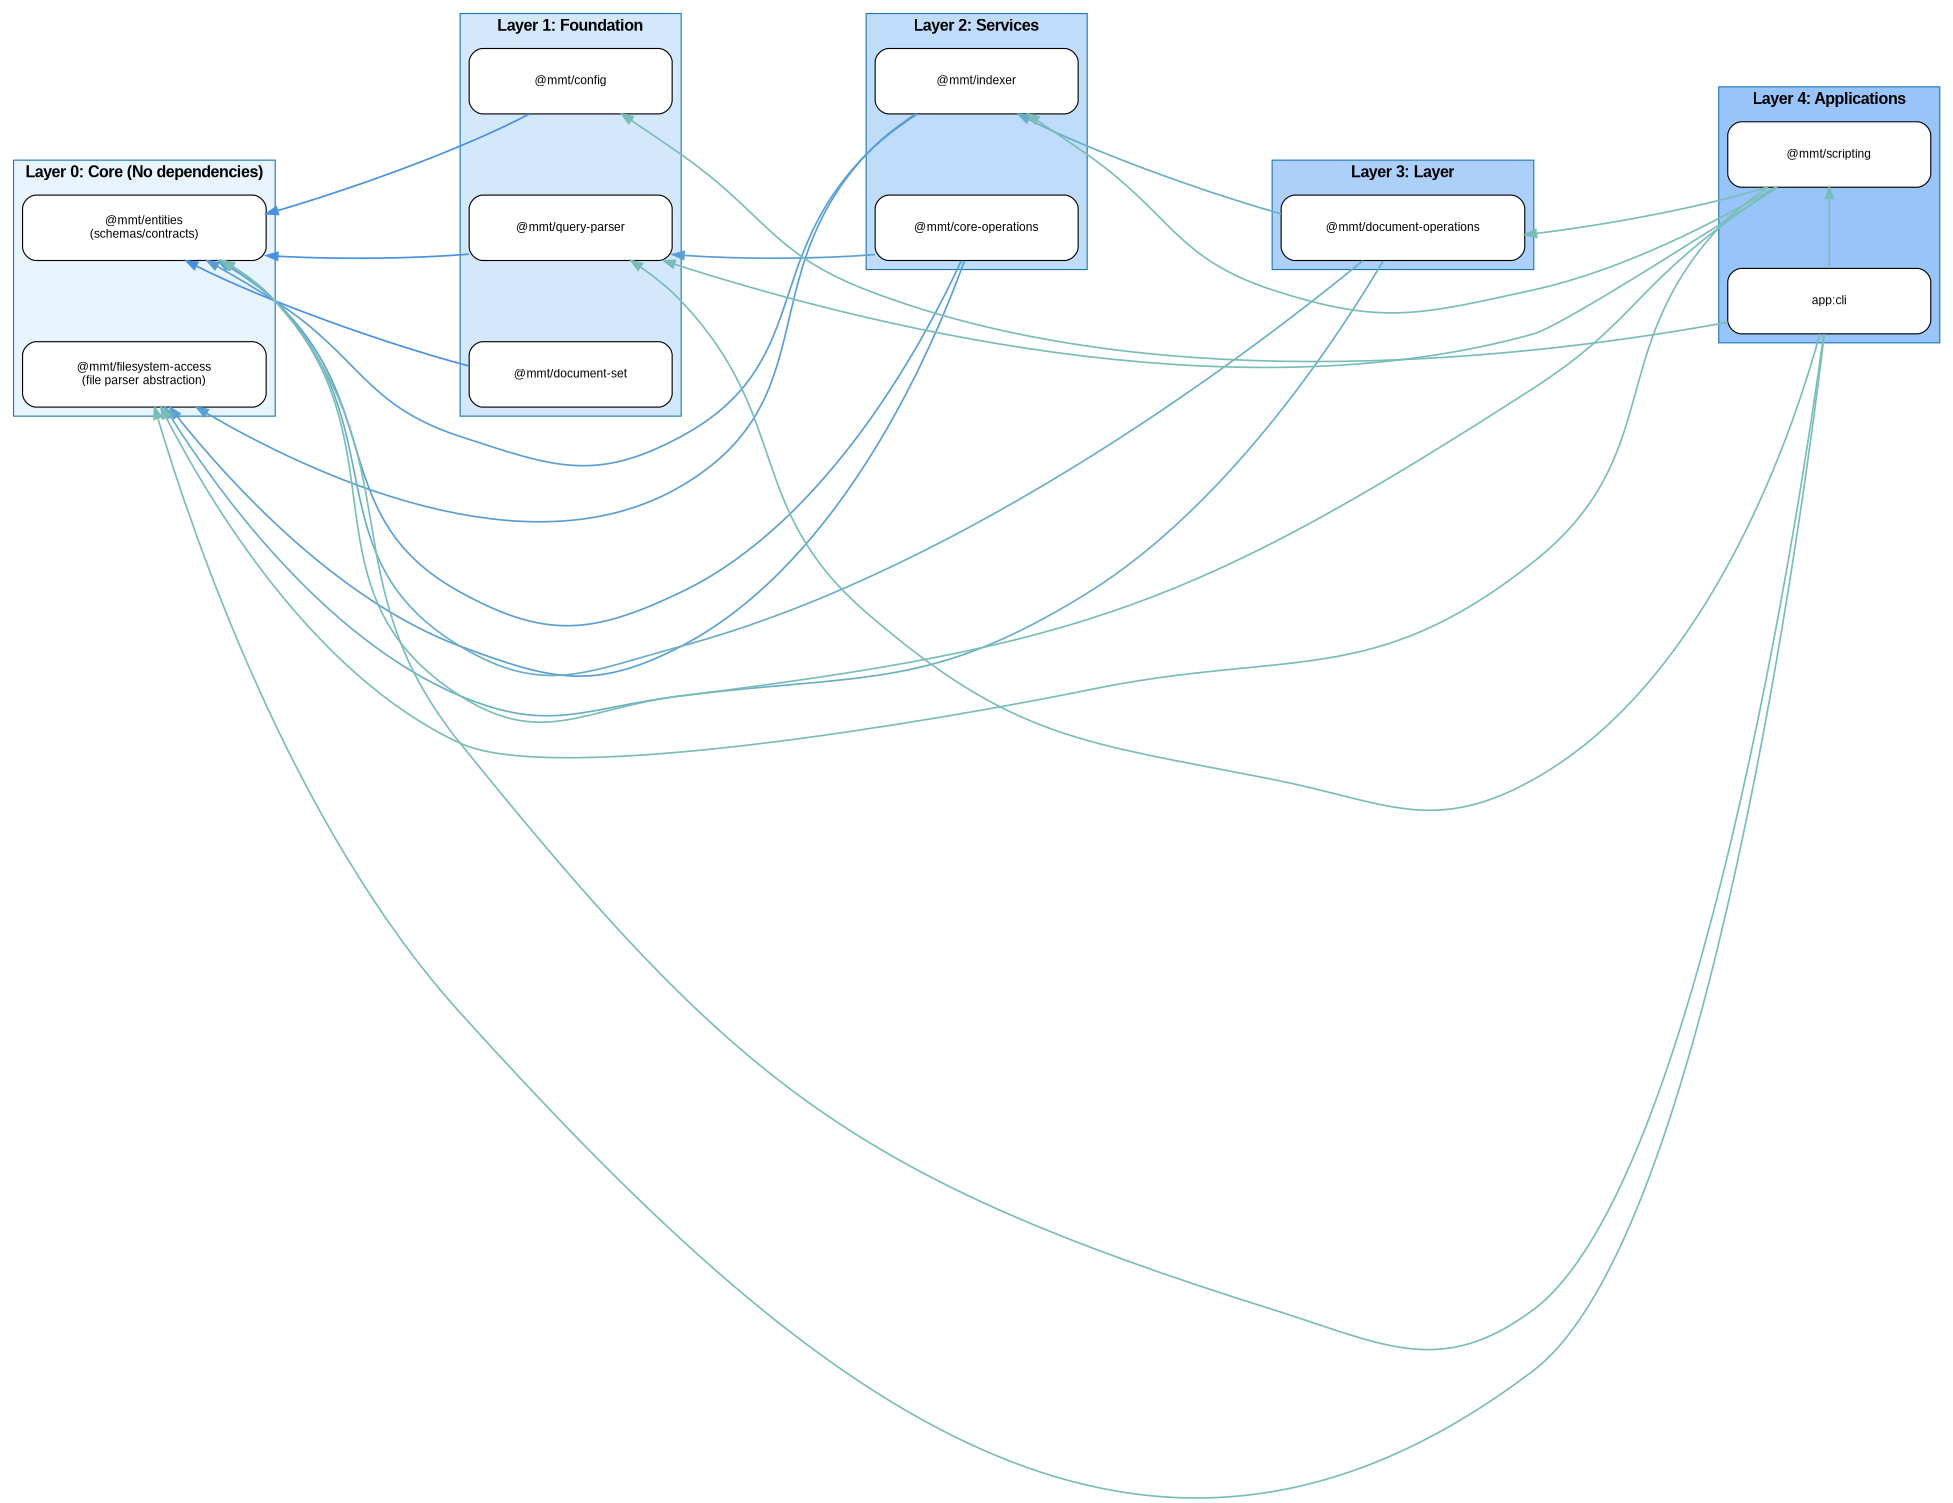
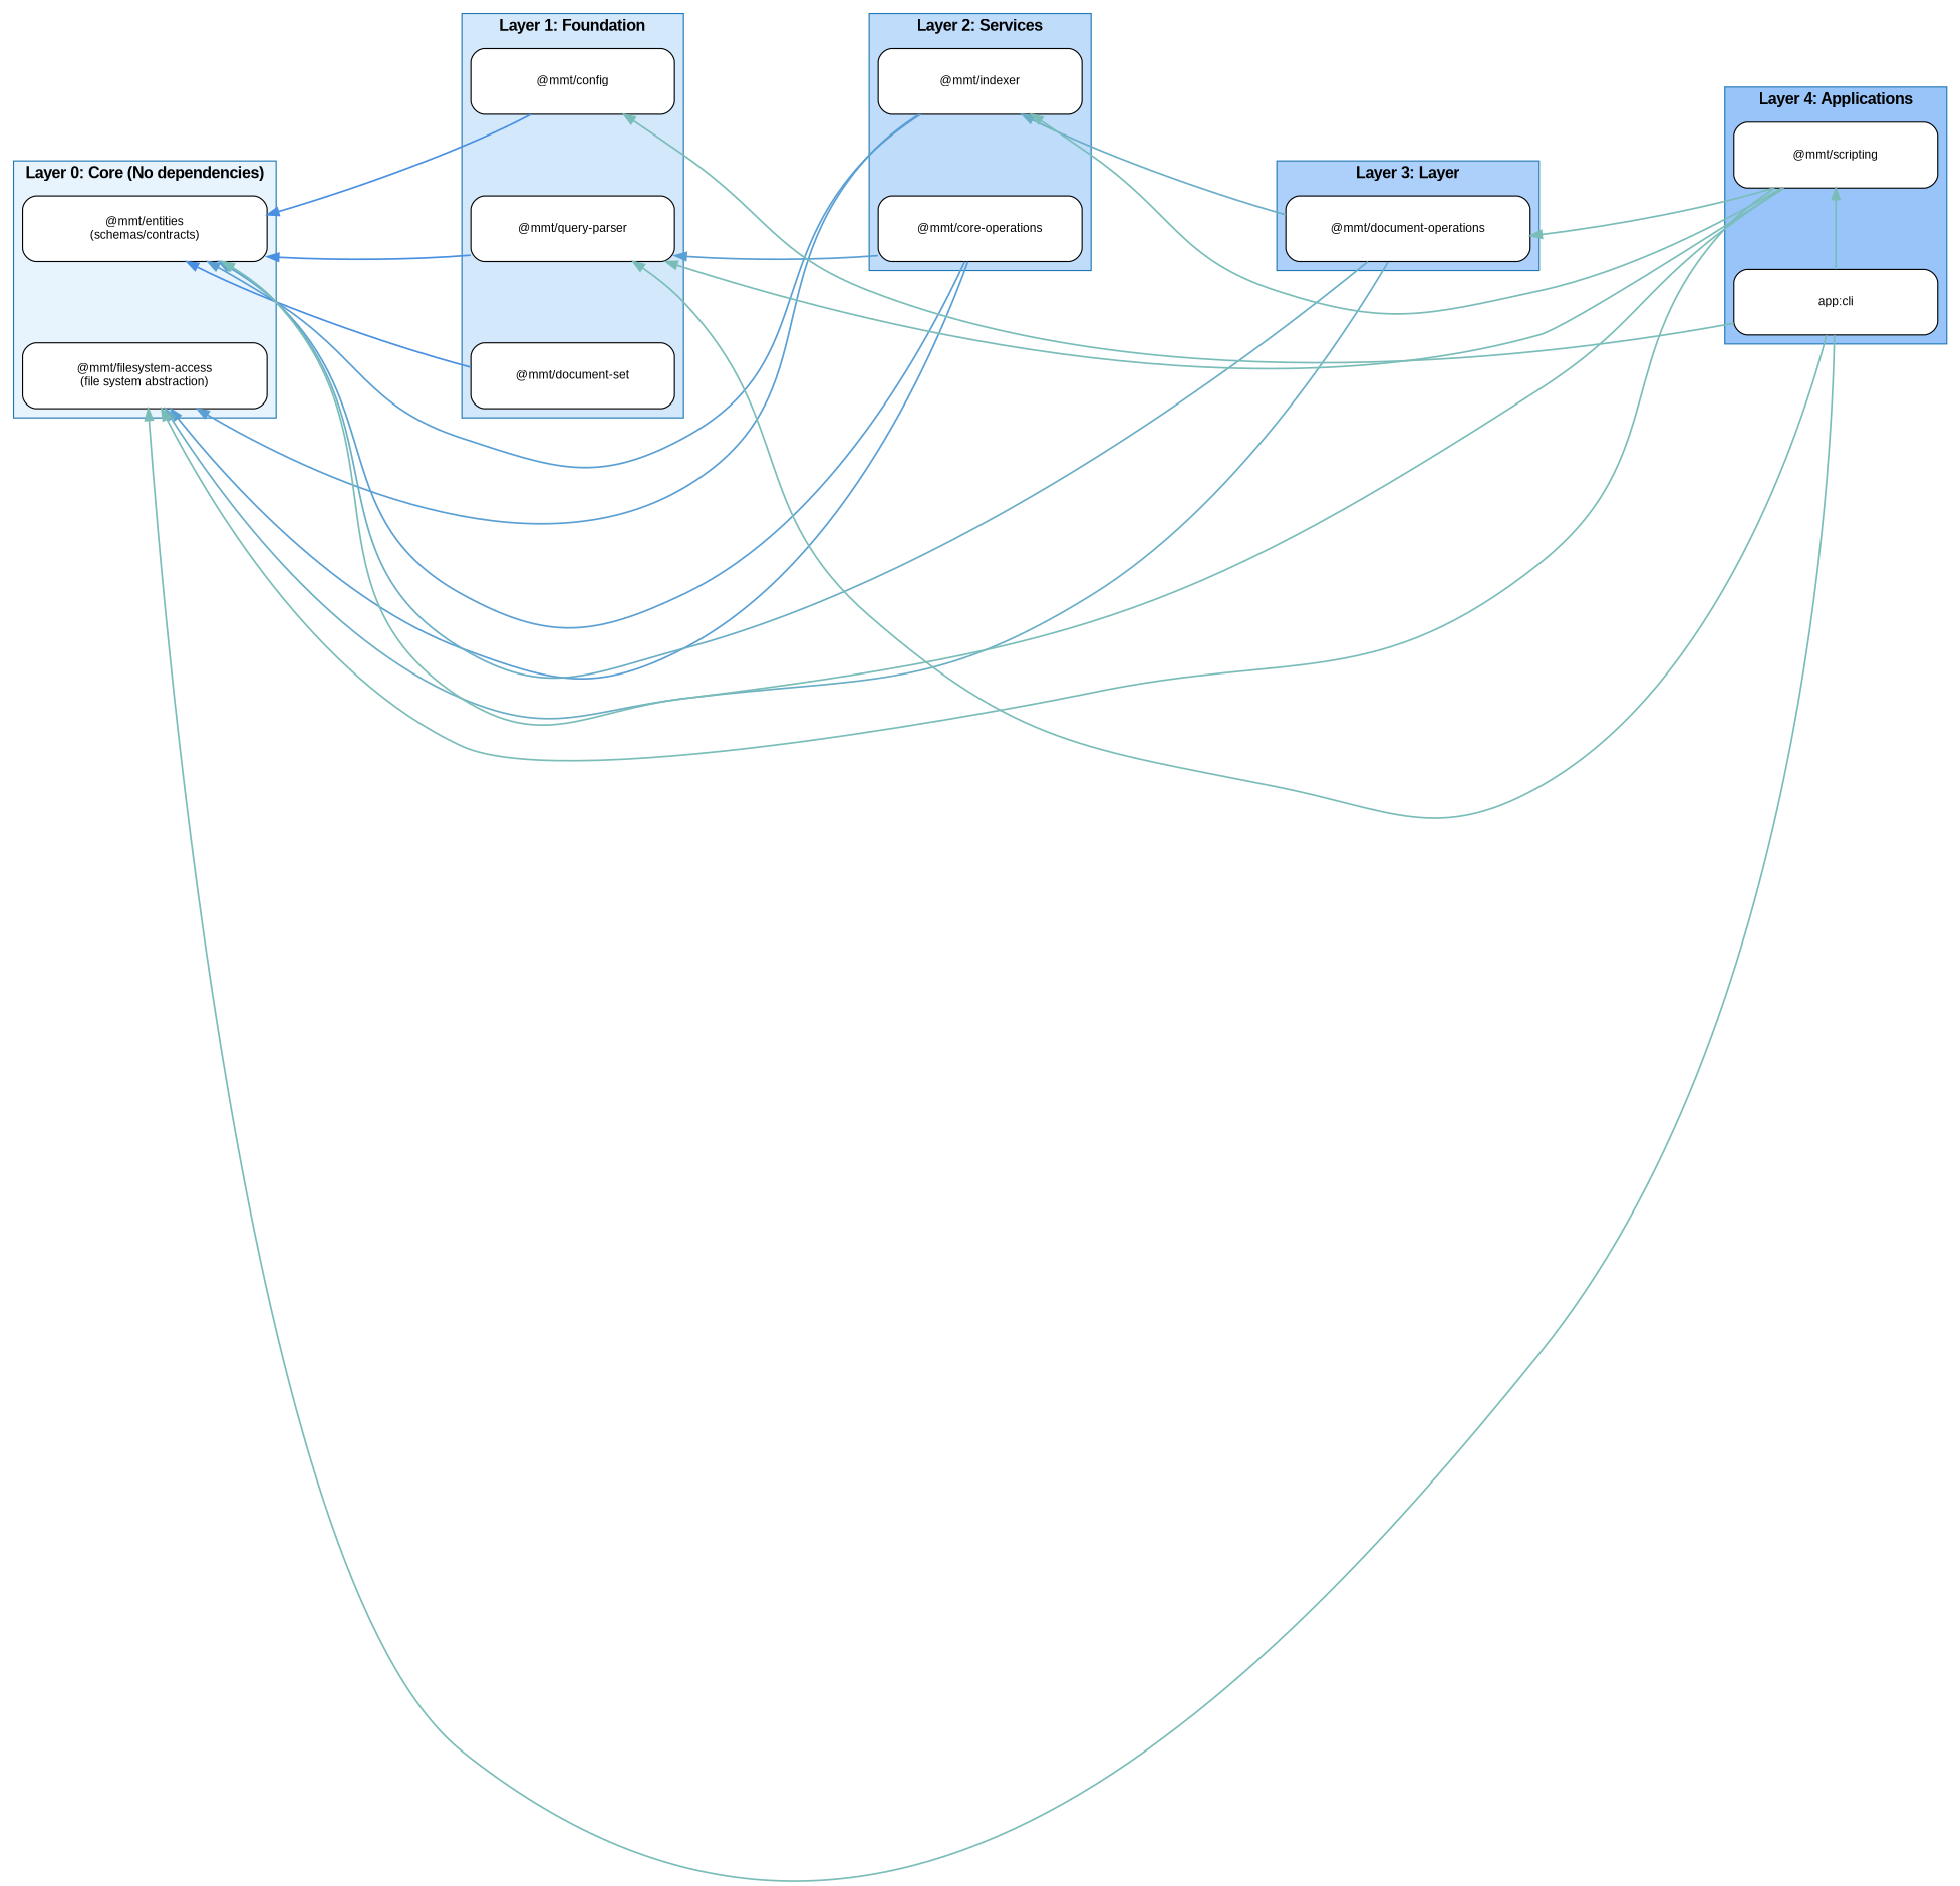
  digraph {
    nodesep=1.0
    rankdir=LR
    ranksep=2.5
    node [fillcolor="#ffffff" fontname=Arial fontsize=11 shape=box style="rounded,filled"]
    edge [color="#7abdb8" penwidth=1.5 style=solid constraint=false]
    n1 [height=0.8 label="@mmt/entities\n(schemas/contracts)" width=3]
-   n2 [height=0.8 label="@mmt/filesystem-access\n(file parser abstraction)" width=3]
+   n2 [height=0.8 label="@mmt/filesystem-access\n(file system abstraction)" width=3]
    n3 [height=0.8 label="@mmt/config" width=2.5]
    n4 [height=0.8 label="@mmt/query-parser" width=2.5]
    n5 [height=0.8 label="@mmt/document-set" width=2.5]
    n6 [height=0.8 label="@mmt/indexer" width=2.5]
    n7 [height=0.8 label="@mmt/core-operations" width=2.5]
    n8 [height=0.8 label="@mmt/document-operations" width=3]
    n9 [height=0.8 label="@mmt/scripting" width=2.5]
    n10 [height=0.8 label="app:cli" width=2.5]
    subgraph cluster_1 {
      color="#1f77b4"
      fillcolor="#e8f4fd"
      fontname="Arial Bold"
      fontsize=14
      label="Layer 0: Core (No dependencies)"
      style=filled
      subgraph sub_2 {
        color="#1f77b4"
        fillcolor="#e8f4fd"
        fontname="Arial Bold"
        fontsize=14
        label="Layer 0: Core (No dependencies)"
        rank=same
        style=filled
        n1
        n2
      }
    }
    subgraph cluster_3 {
      color="#1f77b4"
      fillcolor="#d4e8fc"
      fontname="Arial Bold"
      fontsize=14
      label="Layer 1: Foundation"
      style=filled
      subgraph sub_4 {
        color="#1f77b4"
        fillcolor="#d4e8fc"
        fontname="Arial Bold"
        fontsize=14
        label="Layer 1: Foundation"
        rank=same
        style=filled
        n3
        n4
        n5
      }
    }
    subgraph cluster_5 {
      color="#1f77b4"
      fillcolor="#c0dcfb"
      fontname="Arial Bold"
      fontsize=14
      label="Layer 2: Services"
      style=filled
      subgraph sub_6 {
        color="#1f77b4"
        fillcolor="#c0dcfb"
        fontname="Arial Bold"
        fontsize=14
        label="Layer 2: Services"
        rank=same
        style=filled
        n6
        n7
      }
    }
    subgraph cluster_7 {
      color="#1f77b4"
      fillcolor="#acd0fa"
      fontname="Arial Bold"
      fontsize=14
      label="Layer 3: Layer"
      style=filled
      subgraph sub_8 {
        color="#1f77b4"
        fillcolor="#acd0fa"
        fontname="Arial Bold"
        fontsize=14
        label="Layer 3: Operations"
        rank=same
        style=filled
        n8
      }
    }
    subgraph cluster_9 {
      color="#1f77b4"
      fillcolor="#98c4f9"
      fontname="Arial Bold"
      fontsize=14
      label="Layer 4: Applications"
      style=filled
      subgraph sub_10 {
        color="#1f77b4"
        fillcolor="#98c4f9"
        fontname="Arial Bold"
        fontsize=14
        label="Layer 4: Applications"
        rank=same
        style=filled
        n9
        n10
      }
    }
    n1 -> n3 [color="#666666" style=invis constraint=""]
    n1 -> n4 [color="#666666" style=invis constraint=""]
    n1 -> n5 [color="#666666" style=invis constraint=""]
    n3 -> n1 [color="#4a90e2"]
    n3 -> n6 [color="#666666" style=invis constraint=""]
    n4 -> n1 [color="#4a90e2"]
    n4 -> n7 [color="#666666" style=invis constraint=""]
    n5 -> n1 [color="#4a90e2"]
    n6 -> n1 [color="#5a9fd4"]
    n6 -> n2 [color="#5a9fd4"]
    n6 -> n8 [color="#666666" style=invis constraint=""]
    n7 -> n1 [color="#5a9fd4"]
    n7 -> n2 [color="#5a9fd4"]
    n7 -> n4 [color="#5a9fd4"]
    n7 -> n8 [color="#666666" style=invis constraint=""]
    n8 -> n1 [color="#6aaec6"]
    n8 -> n2 [color="#6aaec6"]
    n8 -> n6 [color="#6aaec6"]
    n8 -> n9 [color="#666666" style=invis constraint=""]
    n8 -> n10 [color="#666666" style=invis constraint=""]
    n9 -> n1
    n9 -> n2
    n9 -> n4
    n9 -> n6
    n9 -> n8
-   n10 -> n1
    n10 -> n2
    n10 -> n3
    n10 -> n4
    n10 -> n9
  }
